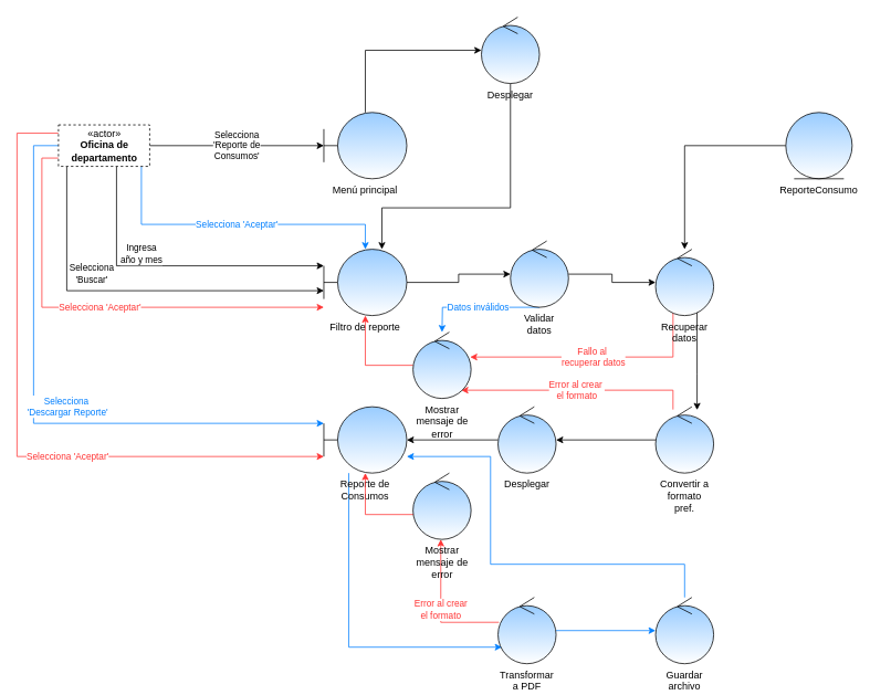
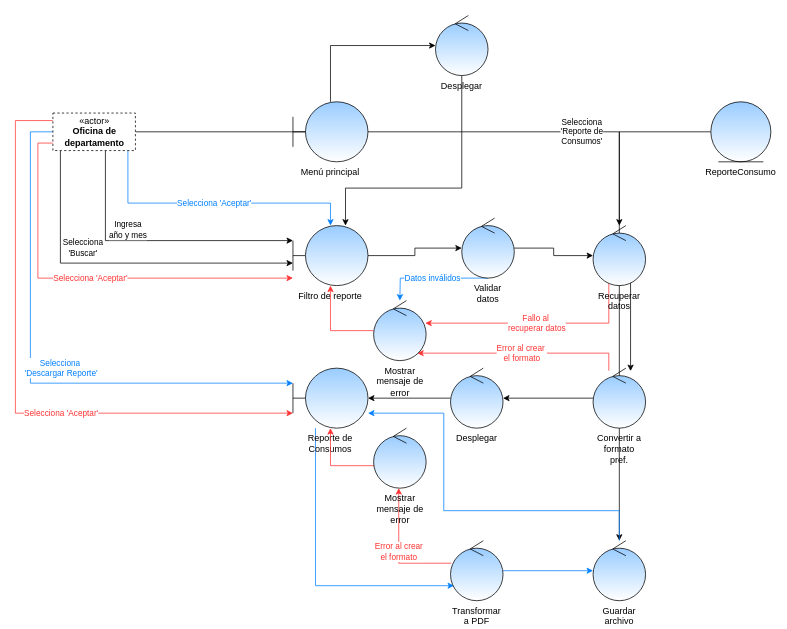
  <mxCell id="0" />
  <mxCell id="1" parent="0" />
- <mxCell id="2" value="Selecciona&lt;br&gt;'Reporte de &lt;br&gt;Consumos'" style="edgeStyle=orthogonalEdgeStyle;rounded=0;orthogonalLoop=1;jettySize=auto;html=1;" edge="1" parent="1" source="9" target="11"><mxGeometry relative="1" as="geometry" /></mxCell>
+ <mxCell id="2" value="Selecciona&lt;br&gt;'Reporte de &lt;br&gt;Consumos'" style="edgeStyle=orthogonalEdgeStyle;rounded=0;orthogonalLoop=1;jettySize=auto;html=1;" edge="1" parent="1" source="9" target="32"><mxGeometry relative="1" as="geometry" /></mxCell>
  <mxCell id="3" value="Ingresa &lt;br&gt;año y mes" style="edgeStyle=orthogonalEdgeStyle;rounded=0;orthogonalLoop=1;jettySize=auto;html=1;" edge="1" parent="1" source="9" target="15"><mxGeometry x="-0.429" y="30" relative="1" as="geometry"><Array as="points"><mxPoint x="140" y="320" /></Array><mxPoint as="offset" /></mxGeometry></mxCell>
  <mxCell id="4" value="Selecciona &lt;br&gt;'Buscar'" style="edgeStyle=orthogonalEdgeStyle;rounded=0;orthogonalLoop=1;jettySize=auto;html=1;" edge="1" parent="1" source="9" target="15"><mxGeometry x="-0.435" y="30" relative="1" as="geometry"><Array as="points"><mxPoint x="80" y="350" /></Array><mxPoint as="offset" /></mxGeometry></mxCell>
  <mxCell id="5" value="&lt;font color=&quot;#007fff&quot;&gt;Selecciona 'Aceptar'&lt;/font&gt;" style="edgeStyle=orthogonalEdgeStyle;rounded=0;orthogonalLoop=1;jettySize=auto;html=1;strokeColor=#007FFF;" edge="1" parent="1" source="9" target="15"><mxGeometry relative="1" as="geometry"><Array as="points"><mxPoint x="170" y="270" /><mxPoint x="440" y="270" /></Array></mxGeometry></mxCell>
  <mxCell id="6" value="&lt;font color=&quot;#007fff&quot;&gt;Selecciona&amp;nbsp;&lt;br&gt;'Descargar Reporte'&lt;/font&gt;" style="edgeStyle=orthogonalEdgeStyle;rounded=0;orthogonalLoop=1;jettySize=auto;html=1;strokeColor=#007FFF;" edge="1" parent="1" source="9" target="25"><mxGeometry x="0.137" y="20" relative="1" as="geometry"><Array as="points"><mxPoint x="40" y="175" /><mxPoint x="40" y="510" /></Array><mxPoint as="offset" /></mxGeometry></mxCell>
  <mxCell id="7" value="&lt;font color=&quot;#ff3333&quot;&gt;Selecciona 'Aceptar'&lt;/font&gt;" style="edgeStyle=orthogonalEdgeStyle;rounded=0;orthogonalLoop=1;jettySize=auto;html=1;strokeColor=#FF3333;" edge="1" parent="1" source="9" target="15"><mxGeometry relative="1" as="geometry"><Array as="points"><mxPoint x="50" y="190" /><mxPoint x="50" y="370" /></Array></mxGeometry></mxCell>
  <mxCell id="8" value="&lt;font color=&quot;#ff3333&quot;&gt;Selecciona 'Aceptar'&lt;/font&gt;" style="edgeStyle=orthogonalEdgeStyle;rounded=0;orthogonalLoop=1;jettySize=auto;html=1;strokeColor=#FF3333;" edge="1" parent="1" source="9" target="25"><mxGeometry x="0.234" relative="1" as="geometry"><Array as="points"><mxPoint x="20" y="160" /><mxPoint x="20" y="550" /></Array><mxPoint x="1" as="offset" /></mxGeometry></mxCell>
  <mxCell id="9" value="«actor»&lt;br&gt;&lt;b&gt;Oficina de &lt;br&gt;departamento&lt;/b&gt;" style="html=1;dashed=1;" vertex="1" parent="1"><mxGeometry x="70" y="150" width="110" height="50" as="geometry" /></mxCell>
  <mxCell id="10" style="edgeStyle=orthogonalEdgeStyle;rounded=0;orthogonalLoop=1;jettySize=auto;html=1;" edge="1" parent="1" source="11" target="13"><mxGeometry relative="1" as="geometry"><Array as="points"><mxPoint x="440" y="60" /></Array></mxGeometry></mxCell>
  <mxCell id="11" value="Menú principal" style="shape=umlBoundary;whiteSpace=wrap;html=1;labelPosition=center;verticalLabelPosition=bottom;align=center;verticalAlign=top;gradientColor=#ffffff;fillColor=#99CCFF;" vertex="1" parent="1"><mxGeometry x="390" y="135" width="100" height="80" as="geometry" /></mxCell>
  <mxCell id="12" style="edgeStyle=orthogonalEdgeStyle;rounded=0;orthogonalLoop=1;jettySize=auto;html=1;strokeColor=#000000;" edge="1" parent="1" source="13" target="15"><mxGeometry relative="1" as="geometry"><Array as="points"><mxPoint x="615" y="250" /><mxPoint x="460" y="250" /></Array></mxGeometry></mxCell>
  <mxCell id="13" value="Desplegar" style="ellipse;shape=umlControl;whiteSpace=wrap;html=1;labelPosition=center;verticalLabelPosition=bottom;align=center;verticalAlign=top;gradientColor=#ffffff;fillColor=#99CCFF;" vertex="1" parent="1"><mxGeometry x="580" y="20" width="70" height="80" as="geometry" /></mxCell>
  <mxCell id="14" style="edgeStyle=orthogonalEdgeStyle;rounded=0;orthogonalLoop=1;jettySize=auto;html=1;" edge="1" parent="1" source="15" target="18"><mxGeometry relative="1" as="geometry" /></mxCell>
  <mxCell id="15" value="Filtro de reporte" style="shape=umlBoundary;whiteSpace=wrap;html=1;labelPosition=center;verticalLabelPosition=bottom;align=center;verticalAlign=top;gradientColor=#ffffff;fillColor=#99CCFF;" vertex="1" parent="1"><mxGeometry x="390" y="300" width="100" height="80" as="geometry" /></mxCell>
  <mxCell id="16" style="edgeStyle=orthogonalEdgeStyle;rounded=0;orthogonalLoop=1;jettySize=auto;html=1;" edge="1" parent="1" source="18" target="21"><mxGeometry relative="1" as="geometry" /></mxCell>
  <mxCell id="17" value="&lt;font color=&quot;#007fff&quot;&gt;Datos inválidos&lt;/font&gt;" style="edgeStyle=orthogonalEdgeStyle;rounded=0;orthogonalLoop=1;jettySize=auto;html=1;strokeColor=#007FFF;" edge="1" parent="1" source="18" target="39"><mxGeometry relative="1" as="geometry"><Array as="points"><mxPoint x="533" y="370" /></Array></mxGeometry></mxCell>
  <mxCell id="18" value="Validar datos" style="ellipse;shape=umlControl;whiteSpace=wrap;html=1;labelPosition=center;verticalLabelPosition=bottom;align=center;verticalAlign=top;gradientColor=#ffffff;fillColor=#99CCFF;" vertex="1" parent="1"><mxGeometry x="615" y="290" width="70" height="80" as="geometry" /></mxCell>
  <mxCell id="19" style="edgeStyle=orthogonalEdgeStyle;rounded=0;orthogonalLoop=1;jettySize=auto;html=1;" edge="1" parent="1" source="21" target="35"><mxGeometry relative="1" as="geometry"><Array as="points"><mxPoint x="840" y="450" /><mxPoint x="840" y="450" /></Array></mxGeometry></mxCell>
  <mxCell id="20" value="&lt;font color=&quot;#ff3333&quot;&gt;Fallo al&amp;nbsp;&lt;br&gt;recuperar datos&lt;/font&gt;" style="edgeStyle=orthogonalEdgeStyle;rounded=0;orthogonalLoop=1;jettySize=auto;html=1;strokeColor=#FF3333;" edge="1" parent="1" source="21" target="39"><mxGeometry relative="1" as="geometry"><Array as="points"><mxPoint x="811" y="430" /></Array></mxGeometry></mxCell>
  <mxCell id="21" value="Recuperar datos" style="ellipse;shape=umlControl;whiteSpace=wrap;html=1;labelPosition=center;verticalLabelPosition=bottom;align=center;verticalAlign=top;gradientColor=#ffffff;fillColor=#99CCFF;" vertex="1" parent="1"><mxGeometry x="790" y="300" width="70" height="80" as="geometry" /></mxCell>
  <mxCell id="22" style="edgeStyle=orthogonalEdgeStyle;rounded=0;orthogonalLoop=1;jettySize=auto;html=1;" edge="1" parent="1" source="23" target="21"><mxGeometry relative="1" as="geometry" /></mxCell>
  <mxCell id="23" value="ReporteConsumo" style="ellipse;shape=umlEntity;whiteSpace=wrap;html=1;labelPosition=center;verticalLabelPosition=bottom;align=center;verticalAlign=top;gradientColor=#ffffff;fillColor=#99CCFF;" vertex="1" parent="1"><mxGeometry x="947" y="135" width="80" height="80" as="geometry" /></mxCell>
  <mxCell id="24" style="edgeStyle=orthogonalEdgeStyle;rounded=0;orthogonalLoop=1;jettySize=auto;html=1;strokeColor=#007FFF;" edge="1" parent="1" source="25" target="30"><mxGeometry relative="1" as="geometry"><Array as="points"><mxPoint x="420" y="780" /></Array></mxGeometry></mxCell>
  <mxCell id="25" value="Reporte de Consumos" style="shape=umlBoundary;whiteSpace=wrap;html=1;labelPosition=center;verticalLabelPosition=bottom;align=center;verticalAlign=top;gradientColor=#ffffff;fillColor=#99CCFF;" vertex="1" parent="1"><mxGeometry x="390" y="490" width="100" height="80" as="geometry" /></mxCell>
  <mxCell id="26" style="edgeStyle=orthogonalEdgeStyle;rounded=0;orthogonalLoop=1;jettySize=auto;html=1;" edge="1" parent="1" source="27" target="25"><mxGeometry relative="1" as="geometry"><Array as="points"><mxPoint x="550" y="530" /><mxPoint x="550" y="530" /></Array></mxGeometry></mxCell>
  <mxCell id="27" value="Desplegar" style="ellipse;shape=umlControl;whiteSpace=wrap;html=1;labelPosition=center;verticalLabelPosition=bottom;align=center;verticalAlign=top;gradientColor=#ffffff;fillColor=#99CCFF;" vertex="1" parent="1"><mxGeometry x="600" y="490" width="70" height="80" as="geometry" /></mxCell>
  <mxCell id="28" style="edgeStyle=orthogonalEdgeStyle;rounded=0;orthogonalLoop=1;jettySize=auto;html=1;strokeColor=#007FFF;" edge="1" parent="1" source="30" target="32"><mxGeometry relative="1" as="geometry" /></mxCell>
  <mxCell id="29" value="&lt;font color=&quot;#ff3333&quot;&gt;Error al crear &lt;br&gt;el formato&lt;/font&gt;" style="edgeStyle=orthogonalEdgeStyle;rounded=0;orthogonalLoop=1;jettySize=auto;html=1;strokeColor=#FF3333;" edge="1" parent="1" source="30" target="37"><mxGeometry relative="1" as="geometry"><Array as="points"><mxPoint x="531" y="750" /><mxPoint x="531" y="650" /></Array></mxGeometry></mxCell>
  <mxCell id="30" value="Transformar a PDF" style="ellipse;shape=umlControl;whiteSpace=wrap;html=1;fillColor=#99CCFF;gradientColor=#ffffff;labelPosition=center;verticalLabelPosition=bottom;align=center;verticalAlign=top;" vertex="1" parent="1"><mxGeometry x="600" y="720" width="70" height="80" as="geometry" /></mxCell>
  <mxCell id="31" style="edgeStyle=orthogonalEdgeStyle;rounded=0;orthogonalLoop=1;jettySize=auto;html=1;strokeColor=#007FFF;" edge="1" parent="1" source="32" target="25"><mxGeometry relative="1" as="geometry"><Array as="points"><mxPoint x="825" y="680" /><mxPoint x="591" y="680" /><mxPoint x="591" y="550" /></Array></mxGeometry></mxCell>
  <mxCell id="32" value="Guardar archivo" style="ellipse;shape=umlControl;whiteSpace=wrap;html=1;fillColor=#99CCFF;gradientColor=#ffffff;labelPosition=center;verticalLabelPosition=bottom;align=center;verticalAlign=top;" vertex="1" parent="1"><mxGeometry x="790" y="720" width="70" height="80" as="geometry" /></mxCell>
  <mxCell id="33" style="edgeStyle=orthogonalEdgeStyle;rounded=0;orthogonalLoop=1;jettySize=auto;html=1;strokeColor=#000000;" edge="1" parent="1" source="35" target="27"><mxGeometry relative="1" as="geometry" /></mxCell>
  <mxCell id="34" value="&lt;span style=&quot;color: rgb(255 , 51 , 51)&quot;&gt;Error al crear&amp;nbsp;&lt;/span&gt;&lt;br style=&quot;color: rgb(255 , 51 , 51)&quot;&gt;&lt;span style=&quot;color: rgb(255 , 51 , 51)&quot;&gt;el formato&lt;/span&gt;" style="edgeStyle=orthogonalEdgeStyle;rounded=0;orthogonalLoop=1;jettySize=auto;html=1;strokeColor=#FF3333;" edge="1" parent="1" source="35" target="39"><mxGeometry relative="1" as="geometry"><Array as="points"><mxPoint x="811" y="470" /></Array></mxGeometry></mxCell>
  <mxCell id="35" value="Convertir a formato pref." style="ellipse;shape=umlControl;whiteSpace=wrap;html=1;fillColor=#99CCFF;gradientColor=#ffffff;labelPosition=center;verticalLabelPosition=bottom;align=center;verticalAlign=top;" vertex="1" parent="1"><mxGeometry x="790" y="490" width="70" height="80" as="geometry" /></mxCell>
  <mxCell id="36" style="edgeStyle=orthogonalEdgeStyle;rounded=0;orthogonalLoop=1;jettySize=auto;html=1;strokeColor=#FF3333;" edge="1" parent="1" source="37" target="25"><mxGeometry relative="1" as="geometry"><Array as="points"><mxPoint x="440" y="620" /></Array></mxGeometry></mxCell>
  <mxCell id="37" value="Mostrar mensaje de error" style="ellipse;shape=umlControl;whiteSpace=wrap;html=1;fillColor=#99CCFF;gradientColor=#ffffff;labelPosition=center;verticalLabelPosition=bottom;align=center;verticalAlign=top;" vertex="1" parent="1"><mxGeometry x="497.5" y="570" width="70" height="80" as="geometry" /></mxCell>
  <mxCell id="38" style="edgeStyle=orthogonalEdgeStyle;rounded=0;orthogonalLoop=1;jettySize=auto;html=1;strokeColor=#FF3333;" edge="1" parent="1" source="39" target="15"><mxGeometry relative="1" as="geometry" /></mxCell>
  <mxCell id="39" value="Mostrar mensaje de error" style="ellipse;shape=umlControl;whiteSpace=wrap;html=1;fillColor=#99CCFF;gradientColor=#ffffff;labelPosition=center;verticalLabelPosition=bottom;align=center;verticalAlign=top;" vertex="1" parent="1"><mxGeometry x="497.5" y="400" width="70" height="80" as="geometry" /></mxCell>
